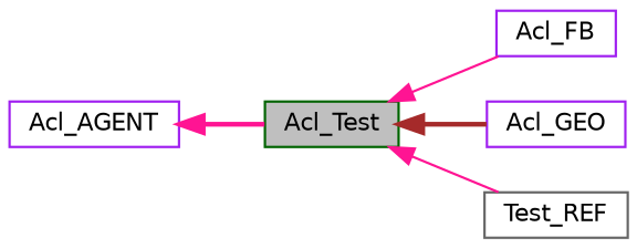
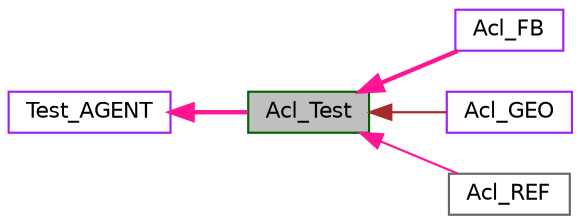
  digraph {
    rankdir=LR
    node [color=purple fillcolor=white fontname=Helvetica fontsize=10 shape=record style=filled]
    edge [color=deeppink dir=back fontname=Helvetica fontsize=10 labelfontname=Helvetica labelfontsize=10 style=solid]
    n1 [color=darkgreen fillcolor=grey75 fontcolor=black height=0.2 label=Acl_Test width=0.4]
    n2 [height=0.2 label=Acl_FB width=0.4]
    n3 [height=0.2 label=Acl_GEO width=0.4]
-   n4 [color=gray40 height=0.2 label=Test_REF width=0.4]
-   n5 [height=0.2 label=Acl_AGENT width=0.4]
-   n1 -> n2
-   n1 -> n3 [color=brown style=bold]
+   n4 [color=gray40 height=0.2 label=Acl_REF width=0.4]
+   n5 [height=0.2 label=Test_AGENT width=0.4]
+   n1 -> n2 [style=bold]
+   n1 -> n3 [color=brown]
    n1 -> n4
    n5 -> n1 [style=bold]
  }
